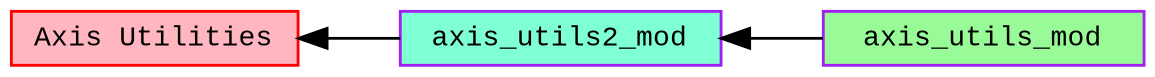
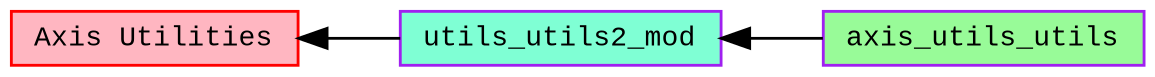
  digraph {
    fontname="Liberation Mono"
    rankdir=LR
    node [color=purple fontname="Liberation Mono" fontsize=10 shape=box style=filled]
    edge [dir=back fontname="Liberation Mono" fontsize=10 labelfontname=Helvetica labelfontsize=10 shape=plaintext style=solid]
-   n1 [fillcolor=palegreen height=0.2 label=axis_utils_mod width=0.4]
+   n1 [fillcolor=palegreen height=0.2 label=axis_utils_utils width=0.4]
    n2 [color=red fillcolor=lightpink fontcolor=black height=0.2 label="Axis Utilities" width=0.4]
-   n3 [fillcolor=aquamarine height=0.2 label=axis_utils2_mod width=0.4]
+   n3 [fillcolor=aquamarine height=0.2 label=utils_utils2_mod width=0.4]
    n2 -> n3
    n3 -> n1
  }
